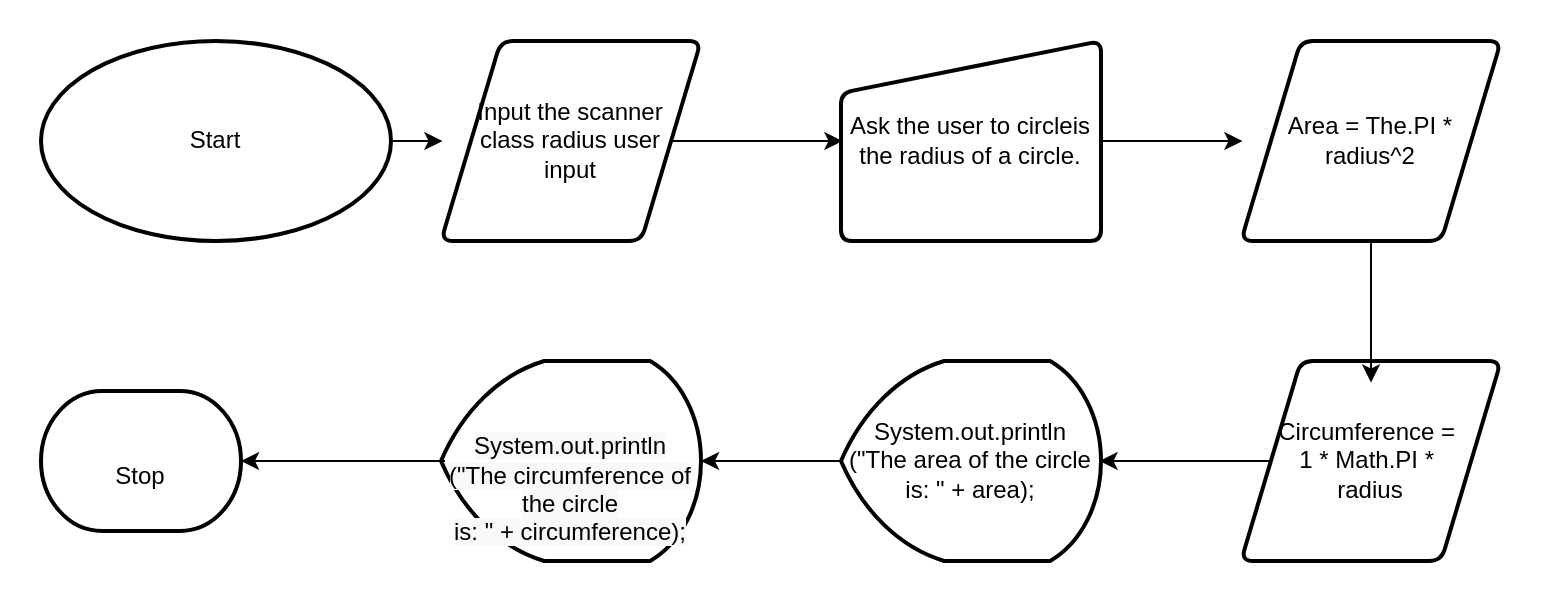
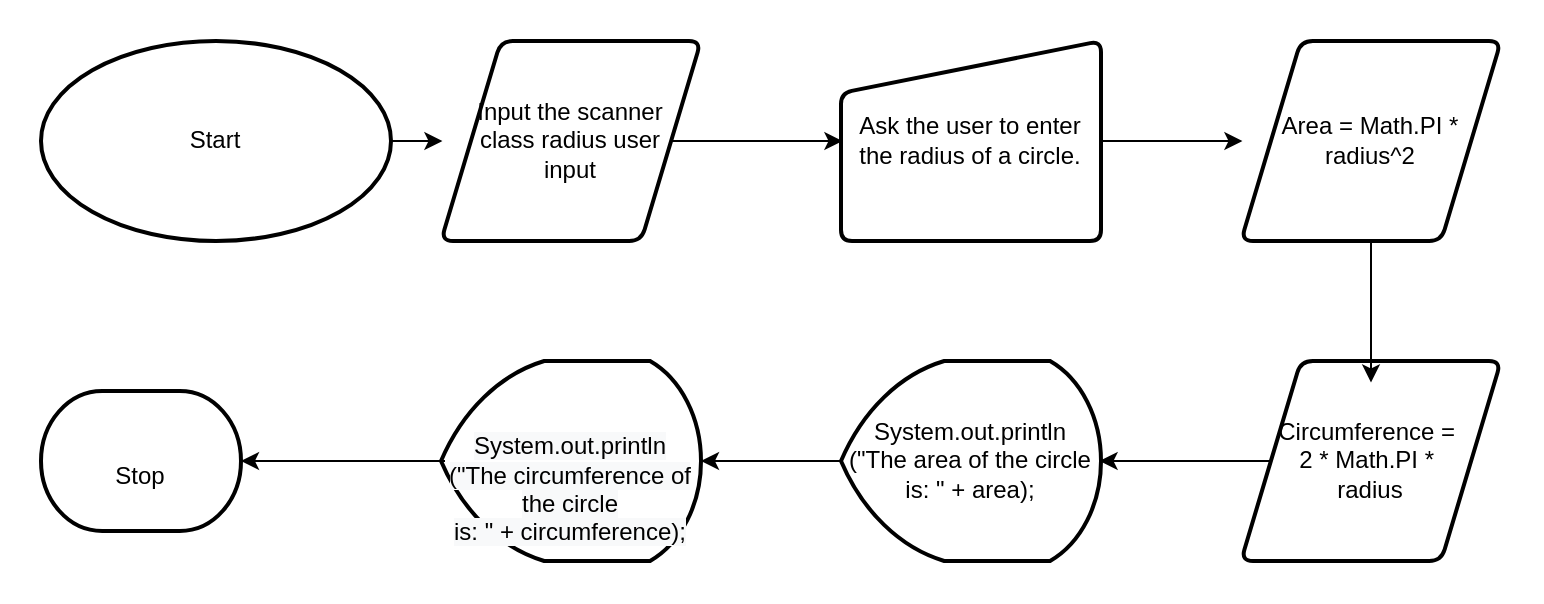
  <mxCell id="0" />
  <mxCell id="1" parent="0" />
  <mxCell id="2" value="Start" style="strokeWidth=2;html=1;shape=mxgraph.flowchart.start_2;whiteSpace=wrap;" vertex="1" parent="1"><mxGeometry x="20" y="20" width="175" height="100" as="geometry" /></mxCell>
  <mxCell id="3" value="Input the scanner&lt;br&gt;class radius user&lt;br&gt;input" style="shape=parallelogram;html=1;strokeWidth=2;perimeter=parallelogramPerimeter;whiteSpace=wrap;rounded=1;arcSize=12;size=0.23;" vertex="1" parent="1"><mxGeometry x="220" y="20" width="130" height="100" as="geometry" /></mxCell>
- <mxCell id="4" value="Ask the user to circleis the radius of a circle." style="html=1;strokeWidth=2;shape=manualInput;whiteSpace=wrap;rounded=1;size=26;arcSize=11;" vertex="1" parent="1"><mxGeometry x="420" y="20" width="130" height="100" as="geometry" /></mxCell>
- <mxCell id="5" value="Area = The.PI *&lt;br&gt;radius^2" style="shape=parallelogram;html=1;strokeWidth=2;perimeter=parallelogramPerimeter;whiteSpace=wrap;rounded=1;arcSize=12;size=0.23;" vertex="1" parent="1"><mxGeometry x="620" y="20" width="130" height="100" as="geometry" /></mxCell>
- <mxCell id="6" value="Circumference =&amp;nbsp;&lt;br&gt;1 * Math.PI *&amp;nbsp;&lt;br&gt;radius" style="shape=parallelogram;html=1;strokeWidth=2;perimeter=parallelogramPerimeter;whiteSpace=wrap;rounded=1;arcSize=12;size=0.23;" vertex="1" parent="1"><mxGeometry x="620" y="180" width="130" height="100" as="geometry" /></mxCell>
+ <mxCell id="4" value="Ask the user to enter the radius of a circle." style="html=1;strokeWidth=2;shape=manualInput;whiteSpace=wrap;rounded=1;size=26;arcSize=11;" vertex="1" parent="1"><mxGeometry x="420" y="20" width="130" height="100" as="geometry" /></mxCell>
+ <mxCell id="5" value="Area = Math.PI *&lt;br&gt;radius^2" style="shape=parallelogram;html=1;strokeWidth=2;perimeter=parallelogramPerimeter;whiteSpace=wrap;rounded=1;arcSize=12;size=0.23;" vertex="1" parent="1"><mxGeometry x="620" y="20" width="130" height="100" as="geometry" /></mxCell>
+ <mxCell id="6" value="Circumference =&amp;nbsp;&lt;br&gt;2 * Math.PI *&amp;nbsp;&lt;br&gt;radius" style="shape=parallelogram;html=1;strokeWidth=2;perimeter=parallelogramPerimeter;whiteSpace=wrap;rounded=1;arcSize=12;size=0.23;" vertex="1" parent="1"><mxGeometry x="620" y="180" width="130" height="100" as="geometry" /></mxCell>
  <mxCell id="7" value="System.out.println&lt;br&gt;(&quot;The area of the circle&lt;br&gt;is: &quot; + area);" style="strokeWidth=2;html=1;shape=mxgraph.flowchart.display;whiteSpace=wrap;" vertex="1" parent="1"><mxGeometry x="420" y="180" width="130" height="100" as="geometry" /></mxCell>
  <mxCell id="8" value="&lt;br&gt;&lt;br&gt;&lt;span style=&quot;color: rgb(0 , 0 , 0) ; font-family: &amp;#34;helvetica&amp;#34; ; font-size: 12px ; font-style: normal ; font-weight: 400 ; letter-spacing: normal ; text-align: center ; text-indent: 0px ; text-transform: none ; word-spacing: 0px ; background-color: rgb(248 , 249 , 250) ; display: inline ; float: none&quot;&gt;System.out.println&lt;/span&gt;&lt;br style=&quot;color: rgb(0 , 0 , 0) ; font-family: &amp;#34;helvetica&amp;#34; ; font-size: 12px ; font-style: normal ; font-weight: 400 ; letter-spacing: normal ; text-align: center ; text-indent: 0px ; text-transform: none ; word-spacing: 0px ; background-color: rgb(248 , 249 , 250)&quot;&gt;&lt;span style=&quot;color: rgb(0 , 0 , 0) ; font-family: &amp;#34;helvetica&amp;#34; ; font-size: 12px ; font-style: normal ; font-weight: 400 ; letter-spacing: normal ; text-align: center ; text-indent: 0px ; text-transform: none ; word-spacing: 0px ; background-color: rgb(248 , 249 , 250) ; display: inline ; float: none&quot;&gt;(&quot;The circumference of the circle&lt;/span&gt;&lt;br style=&quot;color: rgb(0 , 0 , 0) ; font-family: &amp;#34;helvetica&amp;#34; ; font-size: 12px ; font-style: normal ; font-weight: 400 ; letter-spacing: normal ; text-align: center ; text-indent: 0px ; text-transform: none ; word-spacing: 0px ; background-color: rgb(248 , 249 , 250)&quot;&gt;&lt;span style=&quot;color: rgb(0 , 0 , 0) ; font-family: &amp;#34;helvetica&amp;#34; ; font-size: 12px ; font-style: normal ; font-weight: 400 ; letter-spacing: normal ; text-align: center ; text-indent: 0px ; text-transform: none ; word-spacing: 0px ; background-color: rgb(248 , 249 , 250) ; display: inline ; float: none&quot;&gt;is: &quot; + circumference);&lt;/span&gt;&lt;br&gt;" style="strokeWidth=2;html=1;shape=mxgraph.flowchart.display;whiteSpace=wrap;" vertex="1" parent="1"><mxGeometry x="220" y="180" width="130" height="100" as="geometry" /></mxCell>
  <mxCell id="9" value="" style="endArrow=classic;html=1;" edge="1" parent="1" source="2"><mxGeometry width="50" height="50" relative="1" as="geometry"><mxPoint x="150" y="120" as="sourcePoint" /><mxPoint x="220.711" y="70" as="targetPoint" /></mxGeometry></mxCell>
  <mxCell id="10" value="" style="endArrow=classic;html=1;" edge="1" parent="1" source="3"><mxGeometry width="50" height="50" relative="1" as="geometry"><mxPoint x="350" y="120" as="sourcePoint" /><mxPoint x="420.711" y="70" as="targetPoint" /></mxGeometry></mxCell>
  <mxCell id="11" value="" style="endArrow=classic;html=1;" edge="1" parent="1" source="4"><mxGeometry width="50" height="50" relative="1" as="geometry"><mxPoint x="550" y="120" as="sourcePoint" /><mxPoint x="620.711" y="70" as="targetPoint" /></mxGeometry></mxCell>
  <mxCell id="12" value="" style="endArrow=classic;html=1;" edge="1" parent="1" source="5"><mxGeometry width="50" height="50" relative="1" as="geometry"><mxPoint x="685" y="170" as="sourcePoint" /><mxPoint x="685" y="190.711" as="targetPoint" /></mxGeometry></mxCell>
  <mxCell id="13" value="" style="endArrow=classic;html=1;" edge="1" parent="1" source="6"><mxGeometry width="50" height="50" relative="1" as="geometry"><mxPoint x="549.289" y="280" as="sourcePoint" /><mxPoint x="549.289" y="230" as="targetPoint" /></mxGeometry></mxCell>
  <mxCell id="14" value="" style="endArrow=classic;html=1;exitX=0;exitY=0.5;exitDx=0;exitDy=0;exitPerimeter=0;entryX=1;entryY=0.5;entryDx=0;entryDy=0;entryPerimeter=0;" edge="1" parent="1" source="7" target="8"><mxGeometry width="50" height="50" relative="1" as="geometry"><mxPoint x="370" y="250" as="sourcePoint" /><mxPoint x="420" y="200" as="targetPoint" /></mxGeometry></mxCell>
  <mxCell id="15" value="&lt;br&gt;&lt;br&gt;Stop&lt;br&gt;&lt;br&gt;" style="strokeWidth=2;html=1;shape=mxgraph.flowchart.terminator;whiteSpace=wrap;" vertex="1" parent="1"><mxGeometry x="20" y="195" width="100" height="70" as="geometry" /></mxCell>
  <mxCell id="16" value="" style="endArrow=classic;html=1;entryX=1;entryY=0.5;entryDx=0;entryDy=0;entryPerimeter=0;" edge="1" parent="1" target="15"><mxGeometry width="50" height="50" relative="1" as="geometry"><mxPoint x="222" y="230" as="sourcePoint" /><mxPoint x="420" y="170" as="targetPoint" /><Array as="points" /></mxGeometry></mxCell>
